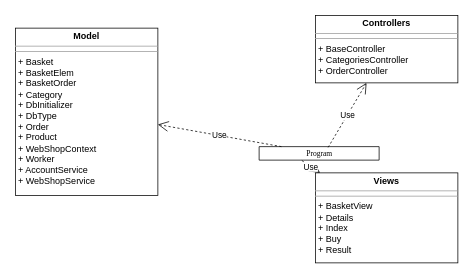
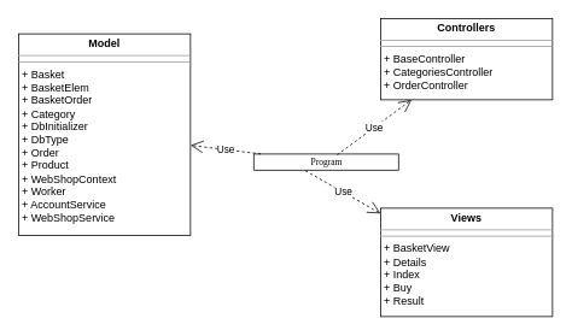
  <mxCell id="0" />
  <mxCell id="1" parent="0" />
  <mxCell id="2" value="&lt;p style=&quot;margin: 0px ; margin-top: 4px ; text-align: center&quot;&gt;&lt;b&gt;Model&lt;/b&gt;&lt;/p&gt;&lt;hr size=&quot;1&quot;&gt;&lt;hr size=&quot;1&quot;&gt;&lt;p style=&quot;margin: 0px ; margin-left: 4px&quot;&gt;+ Basket&lt;/p&gt;&lt;p style=&quot;margin: 0px ; margin-left: 4px&quot;&gt;+ BasketElem&lt;/p&gt;&lt;p style=&quot;margin: 0px ; margin-left: 4px&quot;&gt;+ BasketOrder&lt;/p&gt;&lt;p style=&quot;margin: 0px ; margin-left: 4px&quot;&gt;+ Category&lt;/p&gt;&lt;p style=&quot;margin: 0px ; margin-left: 4px&quot;&gt;+ DbInitializer&lt;/p&gt;&lt;p style=&quot;margin: 0px ; margin-left: 4px&quot;&gt;+ DbType&lt;/p&gt;&lt;p style=&quot;margin: 0px ; margin-left: 4px&quot;&gt;+ Order&lt;/p&gt;&lt;p style=&quot;margin: 0px ; margin-left: 4px&quot;&gt;+ Product&lt;/p&gt;&lt;p style=&quot;margin: 0px ; margin-left: 4px&quot;&gt;+ WebShopContext&lt;/p&gt;&lt;p style=&quot;margin: 0px ; margin-left: 4px&quot;&gt;+ Worker&lt;/p&gt;&lt;p style=&quot;margin: 0px ; margin-left: 4px&quot;&gt;+ AccountService&lt;/p&gt;&lt;p style=&quot;margin: 0px ; margin-left: 4px&quot;&gt;+ WebShopService&lt;br&gt;&lt;/p&gt;" style="verticalAlign=top;align=left;overflow=fill;fontSize=12;fontFamily=Helvetica;html=1;rounded=0;shadow=0;comic=0;labelBackgroundColor=none;strokeWidth=1" parent="1" vertex="1"><mxGeometry x="20" y="37" width="190" height="223" as="geometry" /></mxCell>
  <mxCell id="3" value="&lt;p style=&quot;margin: 0px ; margin-top: 4px ; text-align: center&quot;&gt;&lt;b&gt;Controllers&lt;/b&gt;&lt;/p&gt;&lt;hr size=&quot;1&quot;&gt;&lt;hr size=&quot;1&quot;&gt;&lt;p style=&quot;margin: 0px ; margin-left: 4px&quot;&gt;+ BaseController&lt;/p&gt;&lt;p style=&quot;margin: 0px ; margin-left: 4px&quot;&gt;+ CategoriesController&lt;/p&gt;&lt;p style=&quot;margin: 0px ; margin-left: 4px&quot;&gt;+ OrderController&lt;br&gt;&lt;/p&gt;" style="verticalAlign=top;align=left;overflow=fill;fontSize=12;fontFamily=Helvetica;html=1;rounded=0;shadow=0;comic=0;labelBackgroundColor=none;strokeWidth=1" vertex="1" parent="1"><mxGeometry x="420" y="20" width="190" height="90" as="geometry" /></mxCell>
  <mxCell id="4" value="&lt;p style=&quot;margin: 0px ; margin-top: 4px ; text-align: center&quot;&gt;&lt;b&gt;Views&lt;/b&gt;&lt;/p&gt;&lt;hr size=&quot;1&quot;&gt;&lt;hr size=&quot;1&quot;&gt;&lt;p style=&quot;margin: 0px ; margin-left: 4px&quot;&gt;+ BasketView&lt;/p&gt;&lt;p style=&quot;margin: 0px ; margin-left: 4px&quot;&gt;+ Details&lt;/p&gt;&lt;p style=&quot;margin: 0px ; margin-left: 4px&quot;&gt;+ Index&lt;/p&gt;&lt;p style=&quot;margin: 0px ; margin-left: 4px&quot;&gt;+ Buy&lt;/p&gt;&lt;p style=&quot;margin: 0px ; margin-left: 4px&quot;&gt;+ Result&lt;br&gt;&lt;/p&gt;&lt;p style=&quot;margin: 0px ; margin-left: 4px&quot;&gt;&lt;br&gt;&lt;/p&gt;" style="verticalAlign=top;align=left;overflow=fill;fontSize=12;fontFamily=Helvetica;html=1;rounded=0;shadow=0;comic=0;labelBackgroundColor=none;strokeWidth=1" vertex="1" parent="1"><mxGeometry x="420" y="230" width="190" height="120" as="geometry" /></mxCell>
  <mxCell id="5" value="Use" style="endArrow=open;endSize=12;dashed=1;html=1;exitX=0.356;exitY=1.028;exitDx=0;exitDy=0;exitPerimeter=0;" edge="1" parent="1" source="7" target="4"><mxGeometry width="160" relative="1" as="geometry"><mxPoint x="260" y="230" as="sourcePoint" /><mxPoint x="420" y="230" as="targetPoint" /></mxGeometry></mxCell>
  <mxCell id="6" value="Use" style="endArrow=open;endSize=12;dashed=1;html=1;" edge="1" parent="1" source="7" target="2"><mxGeometry width="160" relative="1" as="geometry"><mxPoint x="306.96" y="168.004" as="sourcePoint" /><mxPoint x="430" y="242.489" as="targetPoint" /></mxGeometry></mxCell>
- <mxCell id="7" value="Program" style="swimlane;html=1;fontStyle=0;childLayout=stackLayout;horizontal=1;startSize=26;fillColor=none;horizontalStack=0;resizeParent=1;resizeLast=0;collapsible=1;marginBottom=0;swimlaneFillColor=#ffffff;rounded=0;shadow=0;comic=0;labelBackgroundColor=none;strokeWidth=1;fontFamily=Verdana;fontSize=10;align=center;" parent="1" vertex="1"><mxGeometry x="345" y="195" width="160" height="18" as="geometry" /></mxCell>
+ <mxCell id="7" value="Program" style="swimlane;html=1;fontStyle=0;childLayout=stackLayout;horizontal=1;startSize=26;fillColor=none;horizontalStack=0;resizeParent=1;resizeLast=0;collapsible=1;marginBottom=0;swimlaneFillColor=#ffffff;rounded=0;shadow=0;comic=0;labelBackgroundColor=none;strokeWidth=1;fontFamily=Verdana;fontSize=10;align=center;" parent="1" vertex="1"><mxGeometry x="280" y="170" width="160" height="18" as="geometry" /></mxCell>
  <mxCell id="8" value="Use" style="endArrow=open;endSize=12;dashed=1;html=1;exitX=0.575;exitY=0.056;exitDx=0;exitDy=0;exitPerimeter=0;" edge="1" parent="1" source="7" target="3"><mxGeometry width="160" relative="1" as="geometry"><mxPoint x="297.705" y="180" as="sourcePoint" /><mxPoint x="220" y="170.327" as="targetPoint" /></mxGeometry></mxCell>
